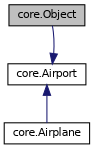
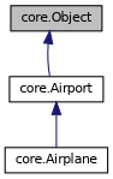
  digraph {
    node [color=black fillcolor=white fontname=Helvetica fontsize=10 shape=record style=filled]
    edge [color=midnightblue dir=back fontname=Helvetica fontsize=10 labelfontname=Helvetica labelfontsize=10 style=solid]
    n1 [fillcolor=grey75 fontcolor=black height=0.2 label="core.Object" width=0.4]
    n2 [height=0.2 label="core.Airport" width=0.4]
    n3 [height=0.2 label="core.Airplane" width=0.4]
-   n2 -> n1
+   n1 -> n2
    n2 -> n3
  }
